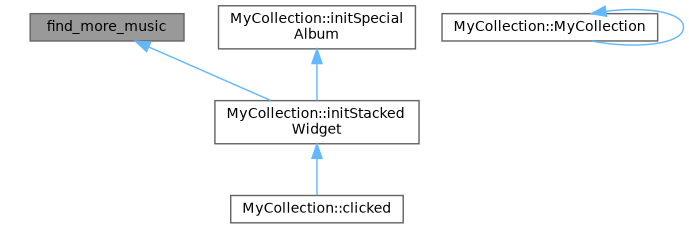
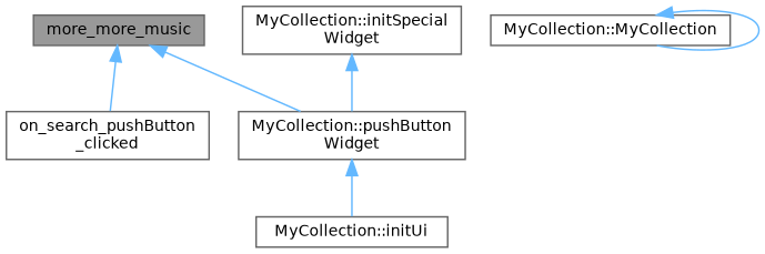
  digraph {
    rankdir=TB
    node [color=grey40 fillcolor=white fontname=Helvetica fontsize=10 shape=box style=filled]
    edge [color=steelblue1 dir=back fontname=Helvetica fontsize=10 labelfontname=Helvetica labelfontsize=10 style=solid]
-   n1 [color=gray40 fillcolor=grey60 fontcolor=black height=0.2 label=find_more_music width=0.4]
-   n3 [height=0.2 label="MyCollection::initStacked\lWidget" width=0.4]
-   n4 [height=0.2 label="MyCollection::initSpecial\lAlbum" width=0.4]
-   n5 [height=0.2 label="MyCollection::clicked" width=0.4]
+   n1 [color=gray40 fillcolor=grey60 fontcolor=black height=0.2 label=more_more_music width=0.4]
+   n2 [height=0.2 label="on_search_pushButton\l_clicked" width=0.4]
+   n3 [height=0.2 label="MyCollection::pushButton\lWidget" width=0.4]
+   n4 [height=0.2 label="MyCollection::initSpecial\lWidget" width=0.4]
+   n5 [height=0.2 label="MyCollection::initUi" width=0.4]
    n6 [height=0.2 label="MyCollection::MyCollection" width=0.4]
+   n1 -> n2
    n1 -> n3
    n3 -> n5
    n4 -> n3
    n6 -> n6
  }
